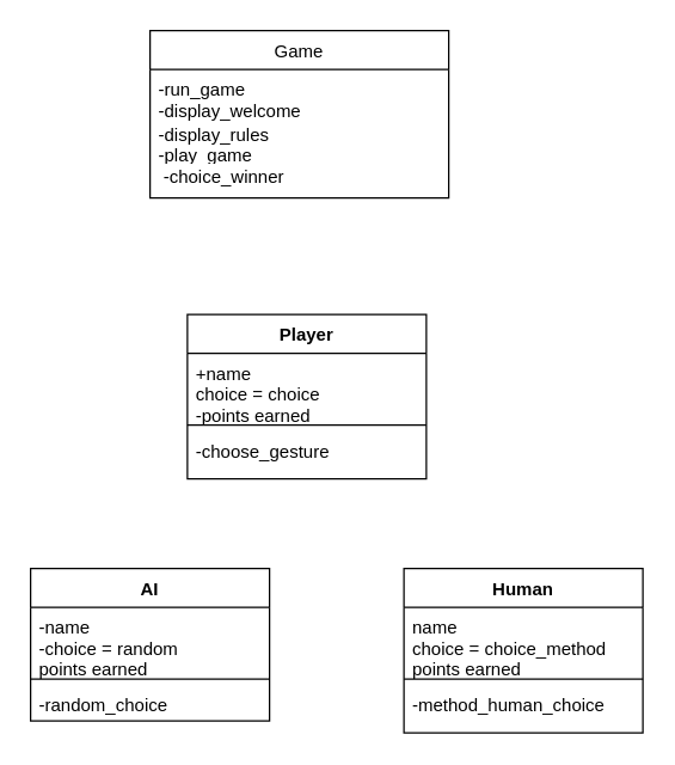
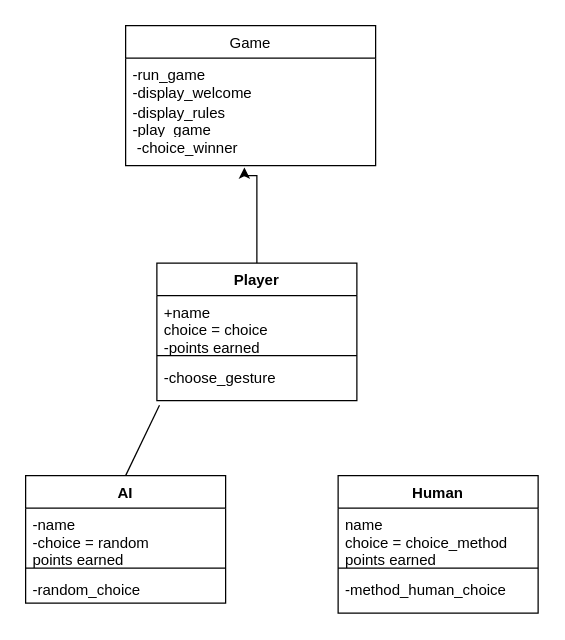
  <mxCell id="0" />
  <mxCell id="1" parent="0" />
  <mxCell id="2" value="Game" style="swimlane;fontStyle=0;childLayout=stackLayout;horizontal=1;startSize=26;fillColor=none;horizontalStack=0;resizeParent=1;resizeParentMax=0;resizeLast=0;collapsible=1;marginBottom=0;" vertex="1" parent="1"><mxGeometry x="100" y="20" width="200" height="112" as="geometry" /></mxCell>
  <mxCell id="3" value="-run_game&#10;-display_welcome" style="text;strokeColor=none;fillColor=none;align=left;verticalAlign=top;spacingLeft=4;spacingRight=4;overflow=hidden;rotatable=0;points=[[0,0.5],[1,0.5]];portConstraint=eastwest;" vertex="1" parent="2"><mxGeometry y="26" width="200" height="30" as="geometry" /></mxCell>
  <mxCell id="4" value="-display_rules&#10;-play_game" style="text;strokeColor=none;fillColor=none;align=left;verticalAlign=top;spacingLeft=4;spacingRight=4;overflow=hidden;rotatable=0;points=[[0,0.5],[1,0.5]];portConstraint=eastwest;" vertex="1" parent="2"><mxGeometry y="56" width="200" height="28" as="geometry" /></mxCell>
  <mxCell id="5" value=" -choice_winner" style="text;strokeColor=none;fillColor=none;align=left;verticalAlign=top;spacingLeft=4;spacingRight=4;overflow=hidden;rotatable=0;points=[[0,0.5],[1,0.5]];portConstraint=eastwest;" vertex="1" parent="2"><mxGeometry y="84" width="200" height="28" as="geometry" /></mxCell>
+ <mxCell id="6" style="edgeStyle=orthogonalEdgeStyle;rounded=0;orthogonalLoop=1;jettySize=auto;html=1;exitX=0.5;exitY=0;exitDx=0;exitDy=0;entryX=0.475;entryY=1.05;entryDx=0;entryDy=0;entryPerimeter=0;" edge="1" parent="1" source="7" target="5"><mxGeometry relative="1" as="geometry"><mxPoint x="90" y="170" as="targetPoint" /><Array as="points"><mxPoint x="205" y="140" /></Array></mxGeometry></mxCell>
  <mxCell id="7" value="Player" style="swimlane;fontStyle=1;align=center;verticalAlign=top;childLayout=stackLayout;horizontal=1;startSize=26;horizontalStack=0;resizeParent=1;resizeParentMax=0;resizeLast=0;collapsible=1;marginBottom=0;" vertex="1" parent="1"><mxGeometry x="125" y="210" width="160" height="110" as="geometry" /></mxCell>
  <mxCell id="8" value="+name&#10;choice = choice&#10;-points earned" style="text;strokeColor=none;fillColor=none;align=left;verticalAlign=top;spacingLeft=4;spacingRight=4;overflow=hidden;rotatable=0;points=[[0,0.5],[1,0.5]];portConstraint=eastwest;" vertex="1" parent="7"><mxGeometry y="26" width="160" height="44" as="geometry" /></mxCell>
  <mxCell id="9" value="" style="line;strokeWidth=1;fillColor=none;align=left;verticalAlign=middle;spacingTop=-1;spacingLeft=3;spacingRight=3;rotatable=0;labelPosition=right;points=[];portConstraint=eastwest;" vertex="1" parent="7"><mxGeometry y="70" width="160" height="8" as="geometry" /></mxCell>
  <mxCell id="10" value="-choose_gesture" style="text;strokeColor=none;fillColor=none;align=left;verticalAlign=top;spacingLeft=4;spacingRight=4;overflow=hidden;rotatable=0;points=[[0,0.5],[1,0.5]];portConstraint=eastwest;" vertex="1" parent="7"><mxGeometry y="78" width="160" height="32" as="geometry" /></mxCell>
  <mxCell id="11" value="AI" style="swimlane;fontStyle=1;align=center;verticalAlign=top;childLayout=stackLayout;horizontal=1;startSize=26;horizontalStack=0;resizeParent=1;resizeParentMax=0;resizeLast=0;collapsible=1;marginBottom=0;" vertex="1" parent="1"><mxGeometry x="20" y="380" width="160" height="102" as="geometry" /></mxCell>
  <mxCell id="12" value="-name&#10;-choice = random&#10;points earned" style="text;strokeColor=none;fillColor=none;align=left;verticalAlign=top;spacingLeft=4;spacingRight=4;overflow=hidden;rotatable=0;points=[[0,0.5],[1,0.5]];portConstraint=eastwest;" vertex="1" parent="11"><mxGeometry y="26" width="160" height="44" as="geometry" /></mxCell>
  <mxCell id="13" value="" style="line;strokeWidth=1;fillColor=none;align=left;verticalAlign=middle;spacingTop=-1;spacingLeft=3;spacingRight=3;rotatable=0;labelPosition=right;points=[];portConstraint=eastwest;" vertex="1" parent="11"><mxGeometry y="70" width="160" height="8" as="geometry" /></mxCell>
  <mxCell id="14" value="-random_choice" style="text;strokeColor=none;fillColor=none;align=left;verticalAlign=top;spacingLeft=4;spacingRight=4;overflow=hidden;rotatable=0;points=[[0,0.5],[1,0.5]];portConstraint=eastwest;" vertex="1" parent="11"><mxGeometry y="78" width="160" height="24" as="geometry" /></mxCell>
  <mxCell id="15" value="Human" style="swimlane;fontStyle=1;align=center;verticalAlign=top;childLayout=stackLayout;horizontal=1;startSize=26;horizontalStack=0;resizeParent=1;resizeParentMax=0;resizeLast=0;collapsible=1;marginBottom=0;" vertex="1" parent="1"><mxGeometry x="270" y="380" width="160" height="110" as="geometry" /></mxCell>
  <mxCell id="16" value="name&#10;choice = choice_method&#10;points earned" style="text;strokeColor=none;fillColor=none;align=left;verticalAlign=top;spacingLeft=4;spacingRight=4;overflow=hidden;rotatable=0;points=[[0,0.5],[1,0.5]];portConstraint=eastwest;" vertex="1" parent="15"><mxGeometry y="26" width="160" height="44" as="geometry" /></mxCell>
  <mxCell id="17" value="" style="line;strokeWidth=1;fillColor=none;align=left;verticalAlign=middle;spacingTop=-1;spacingLeft=3;spacingRight=3;rotatable=0;labelPosition=right;points=[];portConstraint=eastwest;" vertex="1" parent="15"><mxGeometry y="70" width="160" height="8" as="geometry" /></mxCell>
  <mxCell id="18" value="-method_human_choice" style="text;strokeColor=none;fillColor=none;align=left;verticalAlign=top;spacingLeft=4;spacingRight=4;overflow=hidden;rotatable=0;points=[[0,0.5],[1,0.5]];portConstraint=eastwest;" vertex="1" parent="15"><mxGeometry y="78" width="160" height="32" as="geometry" /></mxCell>
+ <mxCell id="19" value="" style="endArrow=none;html=1;rounded=0;exitX=0.5;exitY=0;exitDx=0;exitDy=0;entryX=0.013;entryY=1.115;entryDx=0;entryDy=0;entryPerimeter=0;" edge="1" parent="1" source="11" target="10"><mxGeometry width="50" height="50" relative="1" as="geometry"><mxPoint x="180" y="370" as="sourcePoint" /><mxPoint x="230" y="320" as="targetPoint" /></mxGeometry></mxCell>
